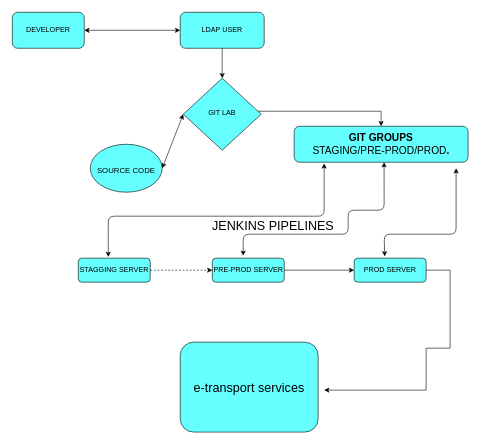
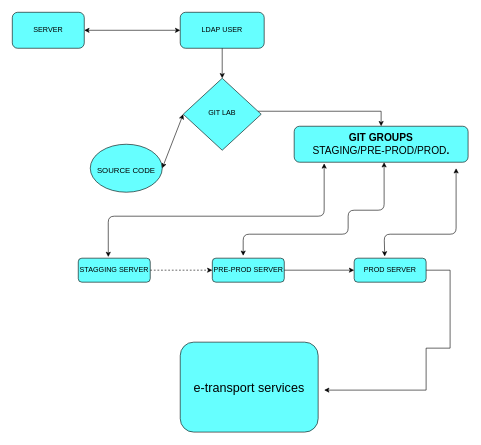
  <mxCell id="0" />
  <mxCell id="1" parent="0" />
  <mxCell id="2" value="LDAP USER" style="rounded=1;whiteSpace=wrap;html=1;fontSize=12;glass=0;strokeWidth=1;shadow=0;fillColor=#66FFFF;" parent="1" vertex="1"><mxGeometry x="300" y="20" width="140" height="60" as="geometry" /></mxCell>
  <mxCell id="3" style="edgeStyle=orthogonalEdgeStyle;rounded=0;orthogonalLoop=1;jettySize=auto;html=1;" parent="1" source="4" target="12" edge="1"><mxGeometry relative="1" as="geometry"><mxPoint x="500" y="185" as="targetPoint" /><Array as="points"><mxPoint x="635" y="185" /></Array></mxGeometry></mxCell>
  <mxCell id="4" value="GIT LAB" style="rhombus;whiteSpace=wrap;html=1;shadow=0;fontFamily=Helvetica;fontSize=12;align=center;strokeWidth=1;spacing=6;spacingTop=-4;fillColor=#66FFFF;" parent="1" vertex="1"><mxGeometry x="305" y="130" width="130" height="120" as="geometry" /></mxCell>
  <mxCell id="5" style="edgeStyle=orthogonalEdgeStyle;rounded=0;orthogonalLoop=1;jettySize=auto;html=1;entryX=0;entryY=0.5;entryDx=0;entryDy=0;dashed=1;" parent="1" source="6" target="7" edge="1"><mxGeometry relative="1" as="geometry" /></mxCell>
  <mxCell id="6" value="STAGGING SERVER" style="rounded=1;whiteSpace=wrap;html=1;fontSize=12;glass=0;strokeWidth=1;shadow=0;fillColor=#66FFFF;" parent="1" vertex="1"><mxGeometry x="130" y="430" width="120" height="40" as="geometry" /></mxCell>
  <mxCell id="7" value="PRE-PROD SERVER" style="rounded=1;whiteSpace=wrap;html=1;fontSize=12;glass=0;strokeWidth=1;shadow=0;fillColor=#66FFFF;" parent="1" vertex="1"><mxGeometry x="353.5" y="430" width="120" height="40" as="geometry" /></mxCell>
  <mxCell id="8" style="edgeStyle=orthogonalEdgeStyle;rounded=0;orthogonalLoop=1;jettySize=auto;html=1;" parent="1" source="9" edge="1"><mxGeometry relative="1" as="geometry"><mxPoint x="540" y="650" as="targetPoint" /><Array as="points"><mxPoint x="750" y="450" /><mxPoint x="750" y="580" /><mxPoint x="710" y="580" /><mxPoint x="710" y="650" /></Array></mxGeometry></mxCell>
  <mxCell id="9" value="PROD SERVER" style="rounded=1;whiteSpace=wrap;html=1;fillColor=#66FFFF;" parent="1" vertex="1"><mxGeometry x="590" y="430" width="120" height="40" as="geometry" /></mxCell>
  <mxCell id="10" value="e-transport services" style="rounded=1;whiteSpace=wrap;html=1;fillColor=#66FFFF;fontSize=21;" parent="1" vertex="1"><mxGeometry x="300" y="570" width="230" height="150" as="geometry" /></mxCell>
- <mxCell id="11" value="DEVELOPER" style="rounded=1;whiteSpace=wrap;html=1;fillColor=#66FFFF;" parent="1" vertex="1"><mxGeometry x="20" y="20" width="120" height="60" as="geometry" /></mxCell>
+ <mxCell id="11" value="SERVER" style="rounded=1;whiteSpace=wrap;html=1;fillColor=#66FFFF;" parent="1" vertex="1"><mxGeometry x="20" y="20" width="120" height="60" as="geometry" /></mxCell>
  <mxCell id="12" value="&lt;font style=&quot;font-size: 17px&quot;&gt;&lt;b&gt;GIT GROUPS&lt;/b&gt;&lt;br&gt;STAGING/PRE-PROD/PROD&lt;b&gt;.&lt;/b&gt;&lt;br&gt;&lt;/font&gt;" style="rounded=1;whiteSpace=wrap;html=1;fillColor=#66FFFF;" parent="1" vertex="1"><mxGeometry x="490" y="210" width="290" height="60" as="geometry" /></mxCell>
  <mxCell id="13" style="edgeStyle=orthogonalEdgeStyle;rounded=0;orthogonalLoop=1;jettySize=auto;html=1;entryX=0;entryY=0.5;entryDx=0;entryDy=0;" parent="1" source="7" target="9" edge="1"><mxGeometry relative="1" as="geometry" /></mxCell>
  <mxCell id="14" value="" style="endArrow=classic;startArrow=classic;html=1;exitX=0.417;exitY=-0.05;exitDx=0;exitDy=0;exitPerimeter=0;" edge="1" parent="1" source="6"><mxGeometry width="50" height="50" relative="1" as="geometry"><mxPoint x="390" y="320" as="sourcePoint" /><mxPoint x="540" y="272" as="targetPoint" /><Array as="points"><mxPoint x="180" y="360" /><mxPoint x="540" y="360" /></Array></mxGeometry></mxCell>
  <mxCell id="15" value="" style="endArrow=classic;startArrow=classic;html=1;entryX=0.517;entryY=1;entryDx=0;entryDy=0;entryPerimeter=0;exitX=0.429;exitY=-0.1;exitDx=0;exitDy=0;exitPerimeter=0;" edge="1" parent="1" source="7" target="12"><mxGeometry width="50" height="50" relative="1" as="geometry"><mxPoint x="390" y="320" as="sourcePoint" /><mxPoint x="640" y="280" as="targetPoint" /><Array as="points"><mxPoint x="405" y="390" /><mxPoint x="580" y="390" /><mxPoint x="580" y="350" /><mxPoint x="640" y="350" /></Array></mxGeometry></mxCell>
  <mxCell id="16" value="" style="endArrow=classic;startArrow=classic;html=1;exitX=0.425;exitY=-0.075;exitDx=0;exitDy=0;exitPerimeter=0;" edge="1" parent="1" source="9"><mxGeometry width="50" height="50" relative="1" as="geometry"><mxPoint x="390" y="320" as="sourcePoint" /><mxPoint x="760" y="280" as="targetPoint" /><Array as="points"><mxPoint x="640" y="390" /><mxPoint x="760" y="390" /></Array></mxGeometry></mxCell>
- <mxCell id="17" value="JENKINS PIPELINES" style="text;html=1;strokeColor=none;fillColor=none;align=center;verticalAlign=middle;whiteSpace=wrap;rounded=0;fontSize=21;" vertex="1" parent="1"><mxGeometry x="300" y="360" width="310" height="30" as="geometry" /></mxCell>
  <mxCell id="18" value="" style="endArrow=none;startArrow=classic;html=1;fontSize=21;entryX=0.5;entryY=1;entryDx=0;entryDy=0;exitX=0.5;exitY=0;exitDx=0;exitDy=0;" edge="1" parent="1" source="4" target="2"><mxGeometry width="50" height="50" relative="1" as="geometry"><mxPoint x="350" y="330" as="sourcePoint" /><mxPoint x="400" y="280" as="targetPoint" /></mxGeometry></mxCell>
  <mxCell id="19" value="&lt;font style=&quot;font-size: 13px&quot;&gt;SOURCE CODE&lt;/font&gt;" style="ellipse;whiteSpace=wrap;html=1;fontSize=21;fillColor=#66FFFF;" vertex="1" parent="1"><mxGeometry x="150" y="240" width="120" height="80" as="geometry" /></mxCell>
  <mxCell id="20" value="" style="endArrow=classic;startArrow=classic;html=1;fontSize=21;exitX=1;exitY=0.5;exitDx=0;exitDy=0;entryX=0;entryY=0.5;entryDx=0;entryDy=0;" edge="1" parent="1" source="11" target="2"><mxGeometry width="50" height="50" relative="1" as="geometry"><mxPoint x="250" y="120" as="sourcePoint" /><mxPoint x="400" y="90" as="targetPoint" /></mxGeometry></mxCell>
  <mxCell id="21" value="" style="endArrow=classic;startArrow=classic;html=1;fontSize=21;exitX=1;exitY=0.5;exitDx=0;exitDy=0;entryX=0;entryY=0.5;entryDx=0;entryDy=0;" edge="1" parent="1" source="19" target="4"><mxGeometry width="50" height="50" relative="1" as="geometry"><mxPoint x="350" y="140" as="sourcePoint" /><mxPoint x="300" y="190" as="targetPoint" /></mxGeometry></mxCell>
